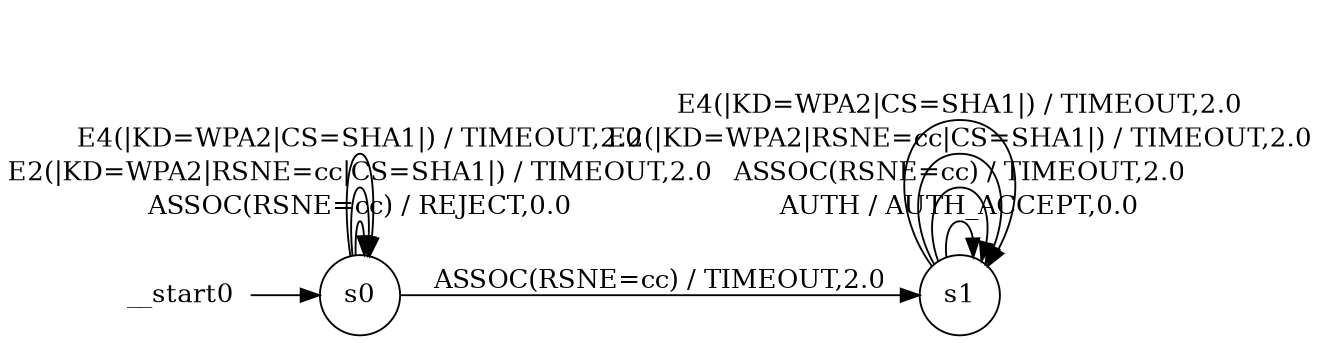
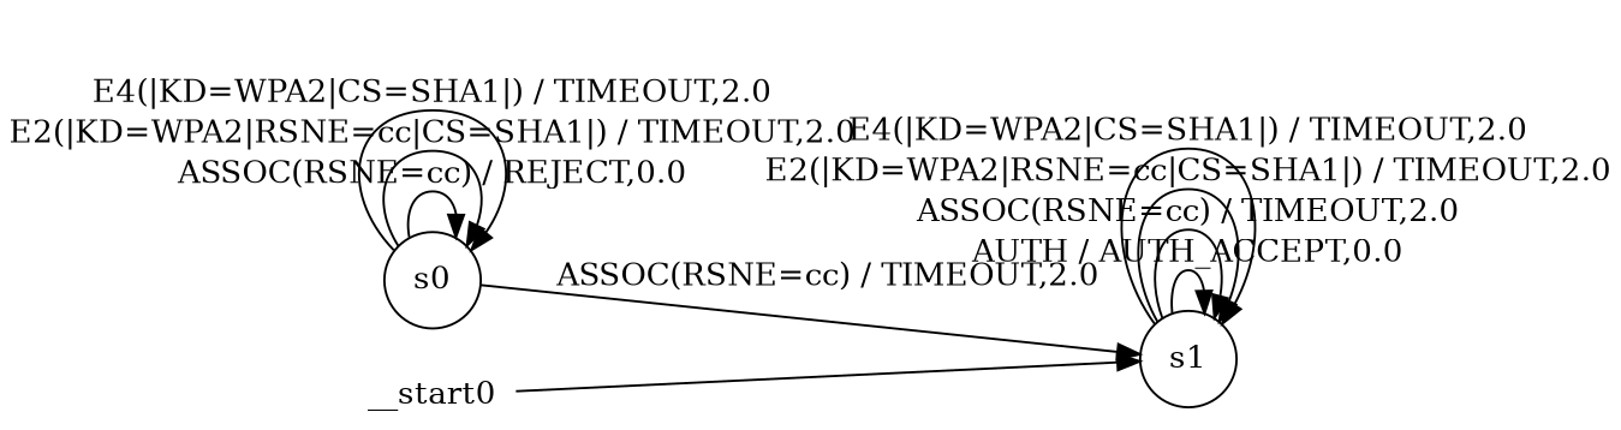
  digraph {
    fontname="DejaVu Serif"
    rankdir=LR
    node [fontname="DejaVu Serif" shape=circle]
    edge [fontname="DejaVu Serif"]
    n1 [label=s0]
    n2 [label=s1]
    __start0 [height=0 shape=none width=0]
    n1 -> n1 [label="ASSOC(RSNE=cc) / REJECT,0.0"]
    n1 -> n1 [label="E2(|KD=WPA2|RSNE=cc|CS=SHA1|) / TIMEOUT,2.0"]
    n1 -> n1 [label="E4(|KD=WPA2|CS=SHA1|) / TIMEOUT,2.0"]
    n1 -> n2 [label="ASSOC(RSNE=cc) / TIMEOUT,2.0"]
    n2 -> n2 [label="AUTH / AUTH_ACCEPT,0.0"]
    n2 -> n2 [label="ASSOC(RSNE=cc) / TIMEOUT,2.0"]
    n2 -> n2 [label="E2(|KD=WPA2|RSNE=cc|CS=SHA1|) / TIMEOUT,2.0"]
    n2 -> n2 [label="E4(|KD=WPA2|CS=SHA1|) / TIMEOUT,2.0"]
-   __start0 -> n1
+   __start0 -> n2
  }
